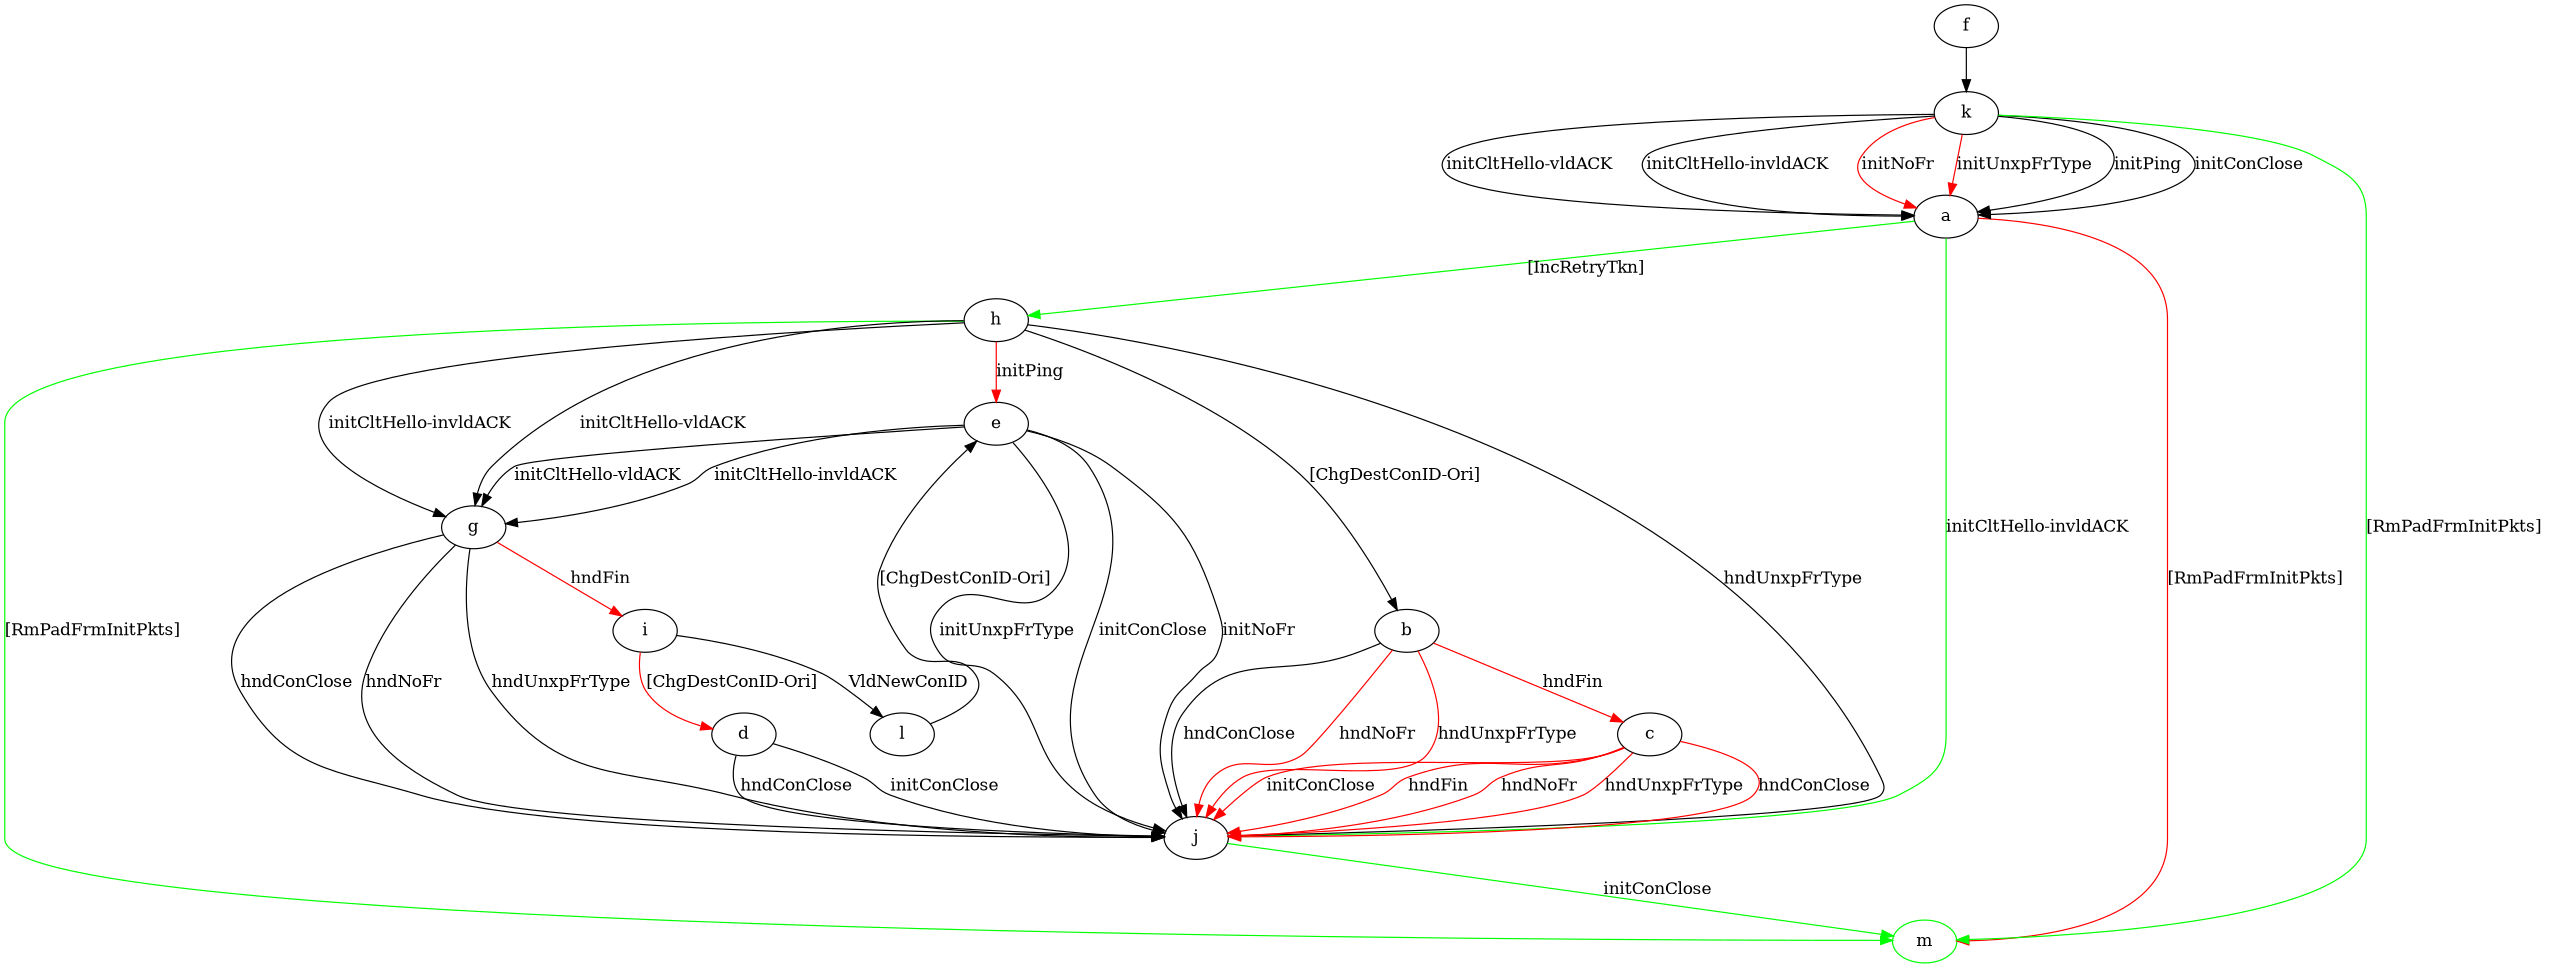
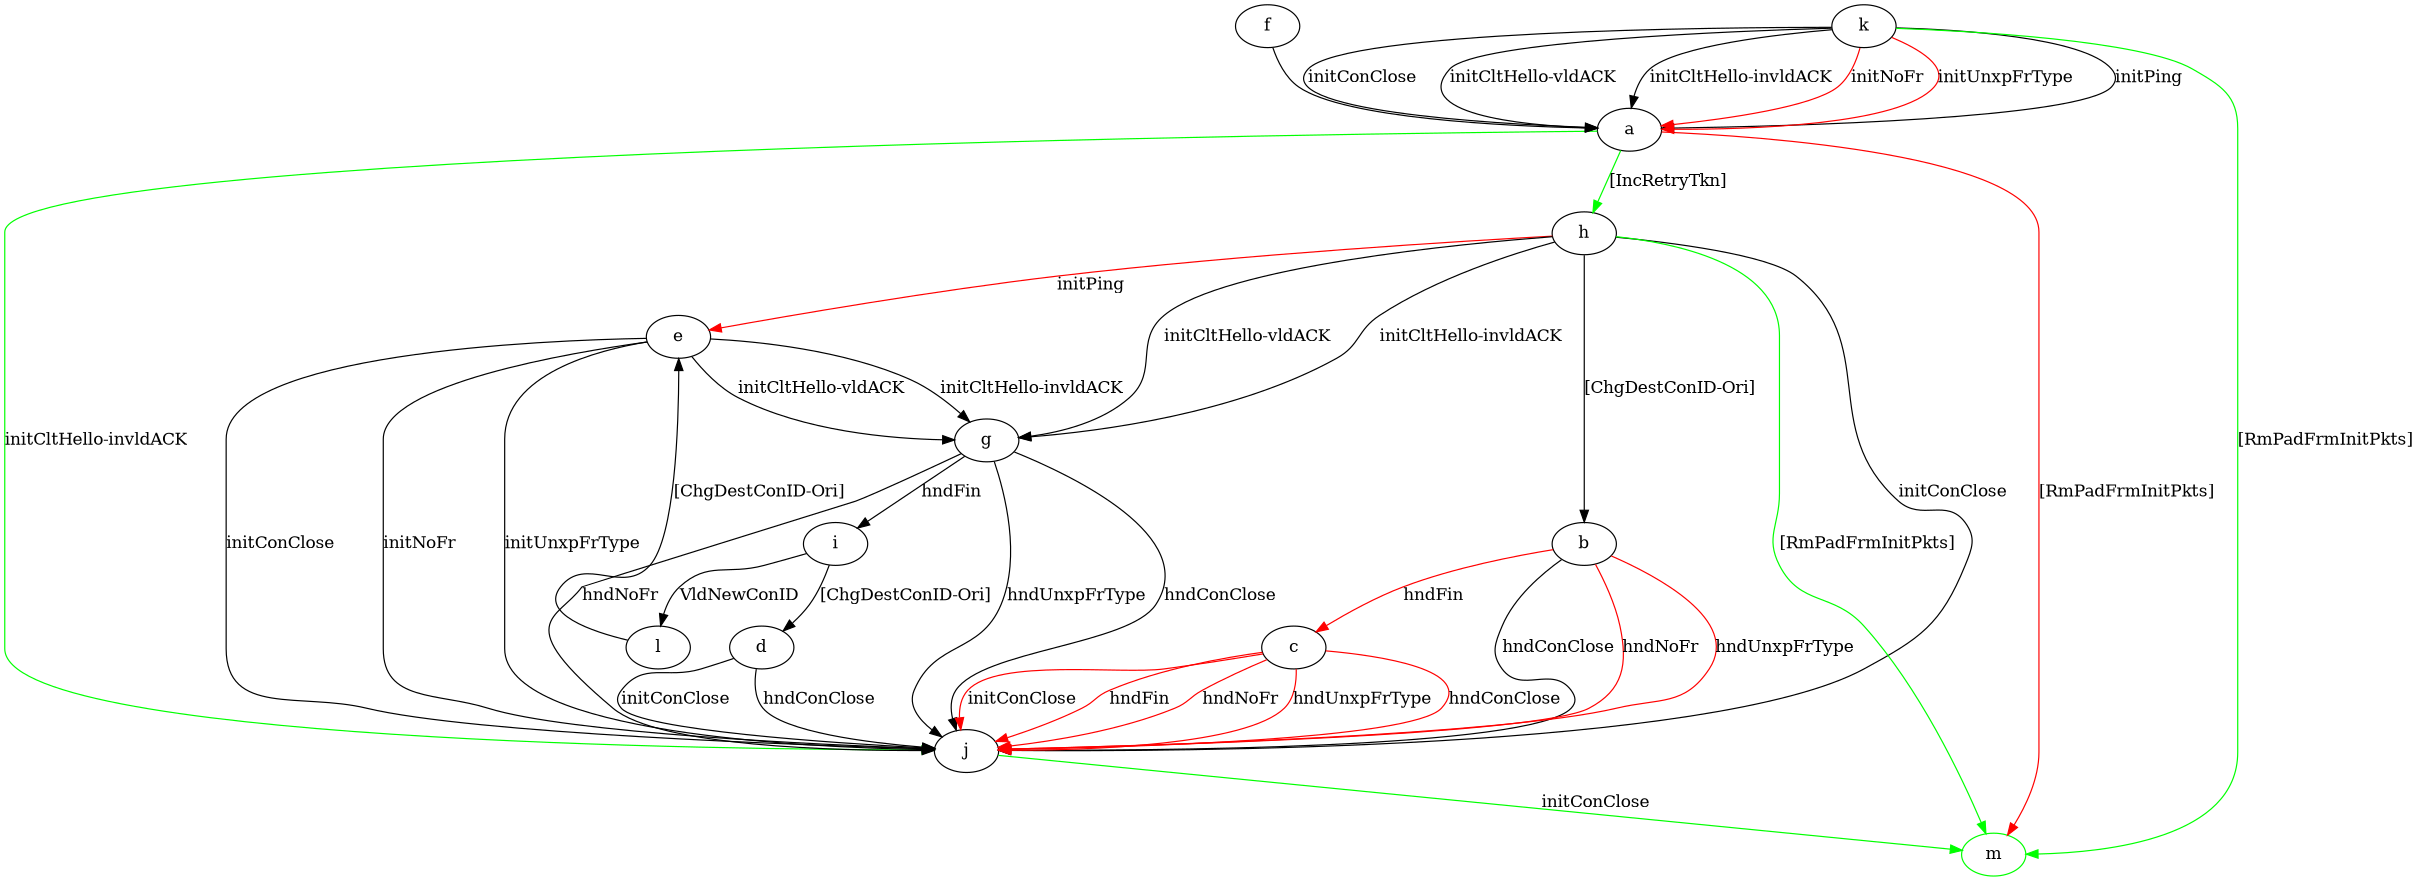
  digraph {
    a
    h
    j
    m [color=green]
    e
    g
    b
    i
    c
    d
    l
    f
    k
    a -> h [color=green label="[IncRetryTkn] "]
    a -> j [color=green label="initCltHello-invldACK "]
    a -> m [color=red label="[RmPadFrmInitPkts] "]
-   h -> j [label="hndUnxpFrType "]
+   h -> j [label="initConClose "]
    h -> m [color=green label="[RmPadFrmInitPkts] "]
    h -> e [color=red label="initPing "]
    h -> g [label="initCltHello-vldACK "]
    h -> g [label="initCltHello-invldACK "]
    h -> b [label="[ChgDestConID-Ori] "]
    j -> m [color=green label="initConClose "]
    e -> j [label="initConClose "]
    e -> j [label="initNoFr "]
    e -> j [label="initUnxpFrType "]
    e -> g [label="initCltHello-vldACK "]
    e -> g [label="initCltHello-invldACK "]
    g -> j [label="hndNoFr "]
    g -> j [label="hndUnxpFrType "]
    g -> j [label="hndConClose "]
-   g -> i [label="hndFin " color=red]
+   g -> i [label="hndFin "]
    b -> j [label="hndConClose "]
    b -> j [color=red label="hndNoFr "]
    b -> j [color=red label="hndUnxpFrType "]
    b -> c [color=red label="hndFin "]
-   i -> d [label="[ChgDestConID-Ori] " color=red]
+   i -> d [label="[ChgDestConID-Ori] "]
    i -> l [label="VldNewConID "]
    c -> j [color=red label="initConClose "]
    c -> j [color=red label="hndFin "]
    c -> j [color=red label="hndNoFr "]
    c -> j [color=red label="hndUnxpFrType "]
    c -> j [color=red label="hndConClose "]
    d -> j [label="initConClose "]
    d -> j [label="hndConClose "]
    l -> e [label="[ChgDestConID-Ori] "]
-   f -> k
+   f -> a
    k -> a [label="initPing "]
    k -> a [label="initConClose "]
    k -> a [label="initCltHello-vldACK "]
    k -> a [label="initCltHello-invldACK "]
    k -> a [color=red label="initNoFr "]
    k -> a [color=red label="initUnxpFrType "]
    k -> m [color=green label="[RmPadFrmInitPkts] "]
  }
